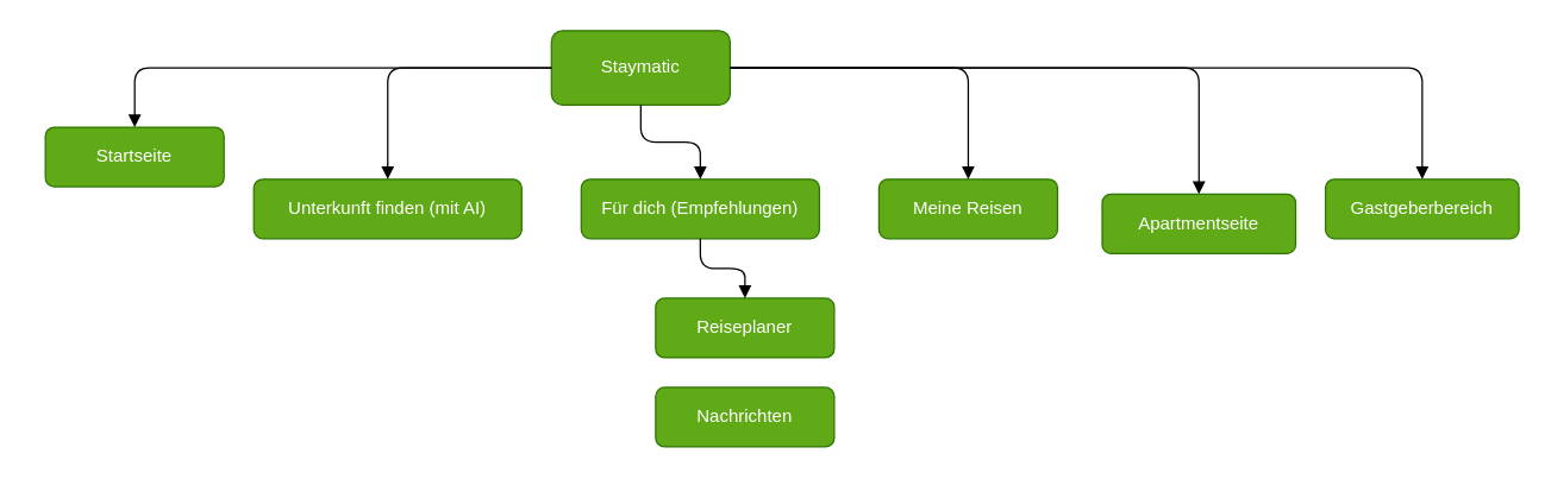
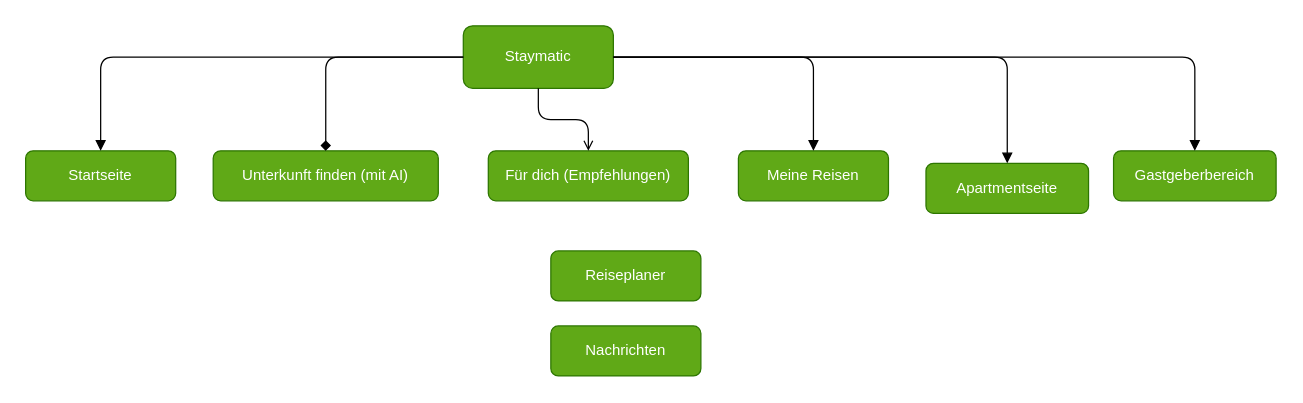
  <mxCell id="0" />
  <mxCell id="1" parent="0" />
  <mxCell id="2" value="Staymatic" style="shape=rectangle;whiteSpace=wrap;rounded=1;fillColor=#60a917;strokeColor=#2D7600;fontColor=#ffffff;" parent="1" vertex="1"><mxGeometry x="370" y="20" width="120" height="50" as="geometry" /></mxCell>
- <mxCell id="3" value="Startseite" style="shape=rectangle;rounded=1;whiteSpace=wrap;fillColor=#60a917;strokeColor=#2D7600;fontColor=#ffffff;" parent="1" vertex="1"><mxGeometry x="30" y="85" width="120" height="40" as="geometry" /></mxCell>
+ <mxCell id="3" value="Startseite" style="shape=rectangle;rounded=1;whiteSpace=wrap;fillColor=#60a917;strokeColor=#2D7600;fontColor=#ffffff;" parent="1" vertex="1"><mxGeometry x="20" y="120" width="120" height="40" as="geometry" /></mxCell>
  <mxCell id="4" style="edgeStyle=orthogonalEdgeStyle;endArrow=block;" parent="1" source="2" target="3" edge="1"><mxGeometry relative="1" as="geometry" /></mxCell>
  <mxCell id="5" value="Unterkunft finden (mit AI)" style="shape=rectangle;rounded=1;whiteSpace=wrap;fillColor=#60a917;strokeColor=#2D7600;fontColor=#ffffff;" parent="1" vertex="1"><mxGeometry x="170" y="120" width="180" height="40" as="geometry" /></mxCell>
- <mxCell id="6" style="edgeStyle=orthogonalEdgeStyle;endArrow=block;" parent="1" source="2" target="5" edge="1"><mxGeometry relative="1" as="geometry" /></mxCell>
+ <mxCell id="6" style="edgeStyle=orthogonalEdgeStyle;endArrow=diamond;" parent="1" source="2" target="5" edge="1"><mxGeometry relative="1" as="geometry" /></mxCell>
  <mxCell id="7" value="Für dich (Empfehlungen)" style="shape=rectangle;rounded=1;whiteSpace=wrap;fillColor=#60a917;strokeColor=#2D7600;fontColor=#ffffff;" parent="1" vertex="1"><mxGeometry x="390" y="120" width="160" height="40" as="geometry" /></mxCell>
- <mxCell id="8" style="edgeStyle=orthogonalEdgeStyle;endArrow=block;" parent="1" source="2" target="7" edge="1"><mxGeometry relative="1" as="geometry" /></mxCell>
+ <mxCell id="8" style="edgeStyle=orthogonalEdgeStyle;endArrow=open;" parent="1" source="2" target="7" edge="1"><mxGeometry relative="1" as="geometry" /></mxCell>
  <mxCell id="9" value="Meine Reisen" style="shape=rectangle;rounded=1;whiteSpace=wrap;fillColor=#60a917;strokeColor=#2D7600;fontColor=#ffffff;" parent="1" vertex="1"><mxGeometry x="590" y="120" width="120" height="40" as="geometry" /></mxCell>
  <mxCell id="10" style="edgeStyle=orthogonalEdgeStyle;endArrow=block;" parent="1" source="2" target="9" edge="1"><mxGeometry relative="1" as="geometry" /></mxCell>
  <mxCell id="11" value="Apartmentseite" style="shape=rectangle;rounded=1;whiteSpace=wrap;fillColor=#60a917;strokeColor=#2D7600;fontColor=#ffffff;" parent="1" vertex="1"><mxGeometry x="740" y="130" width="130" height="40" as="geometry" /></mxCell>
  <mxCell id="12" style="edgeStyle=orthogonalEdgeStyle;endArrow=block;" parent="1" source="2" target="11" edge="1"><mxGeometry relative="1" as="geometry" /></mxCell>
  <mxCell id="13" value="Gastgeberbereich" style="shape=rectangle;rounded=1;whiteSpace=wrap;fillColor=#60a917;strokeColor=#2D7600;fontColor=#ffffff;" parent="1" vertex="1"><mxGeometry x="890" y="120" width="130" height="40" as="geometry" /></mxCell>
  <mxCell id="14" style="edgeStyle=orthogonalEdgeStyle;endArrow=block;" parent="1" source="2" target="13" edge="1"><mxGeometry relative="1" as="geometry" /></mxCell>
  <mxCell id="15" value="Reiseplaner" style="shape=rectangle;rounded=1;whiteSpace=wrap;fillColor=#60a917;strokeColor=#2D7600;fontColor=#ffffff;" parent="1" vertex="1"><mxGeometry x="440" y="200" width="120" height="40" as="geometry" /></mxCell>
- <mxCell id="16" style="edgeStyle=orthogonalEdgeStyle;endArrow=block;" parent="1" source="7" target="15" edge="1"><mxGeometry relative="1" as="geometry" /></mxCell>
  <mxCell id="17" value="Nachrichten" style="shape=rectangle;rounded=1;whiteSpace=wrap;fillColor=#60a917;strokeColor=#2D7600;fontColor=#ffffff;" parent="1" vertex="1"><mxGeometry x="440" y="260" width="120" height="40" as="geometry" /></mxCell>
